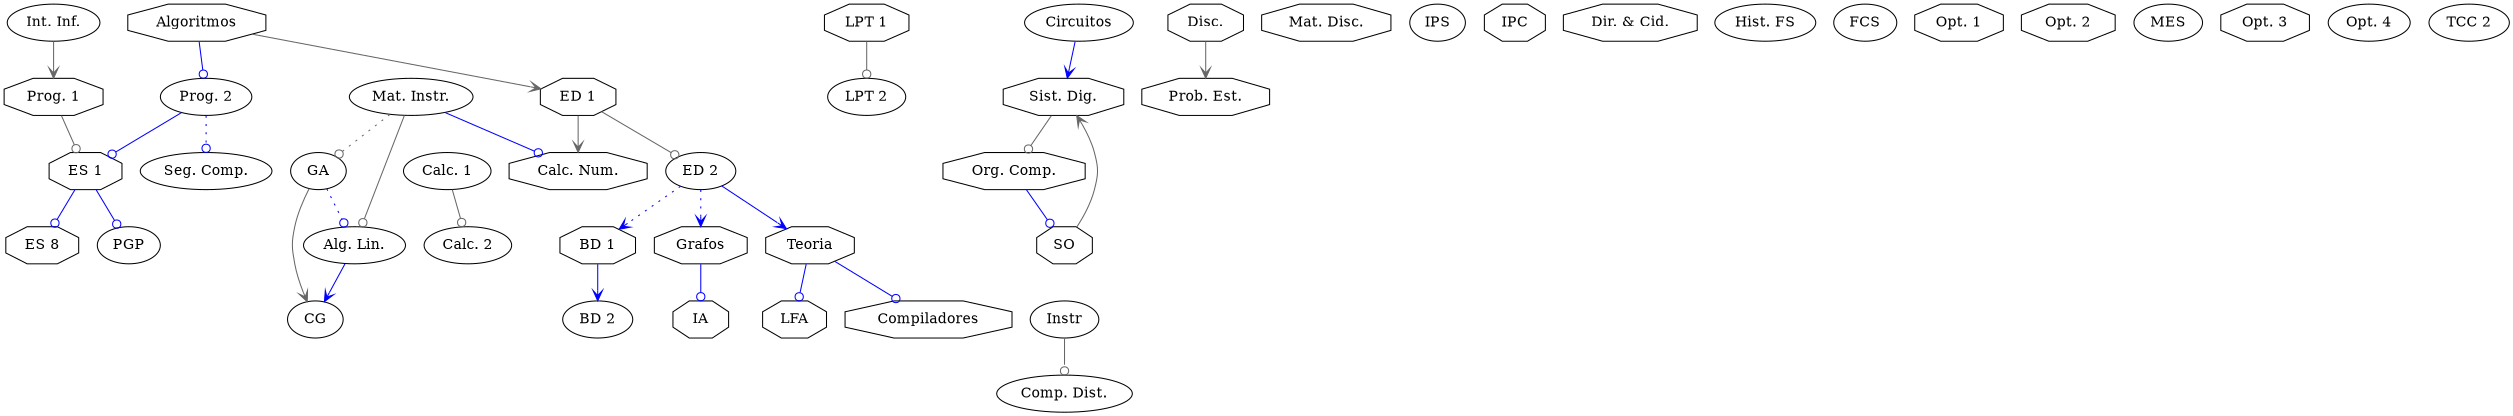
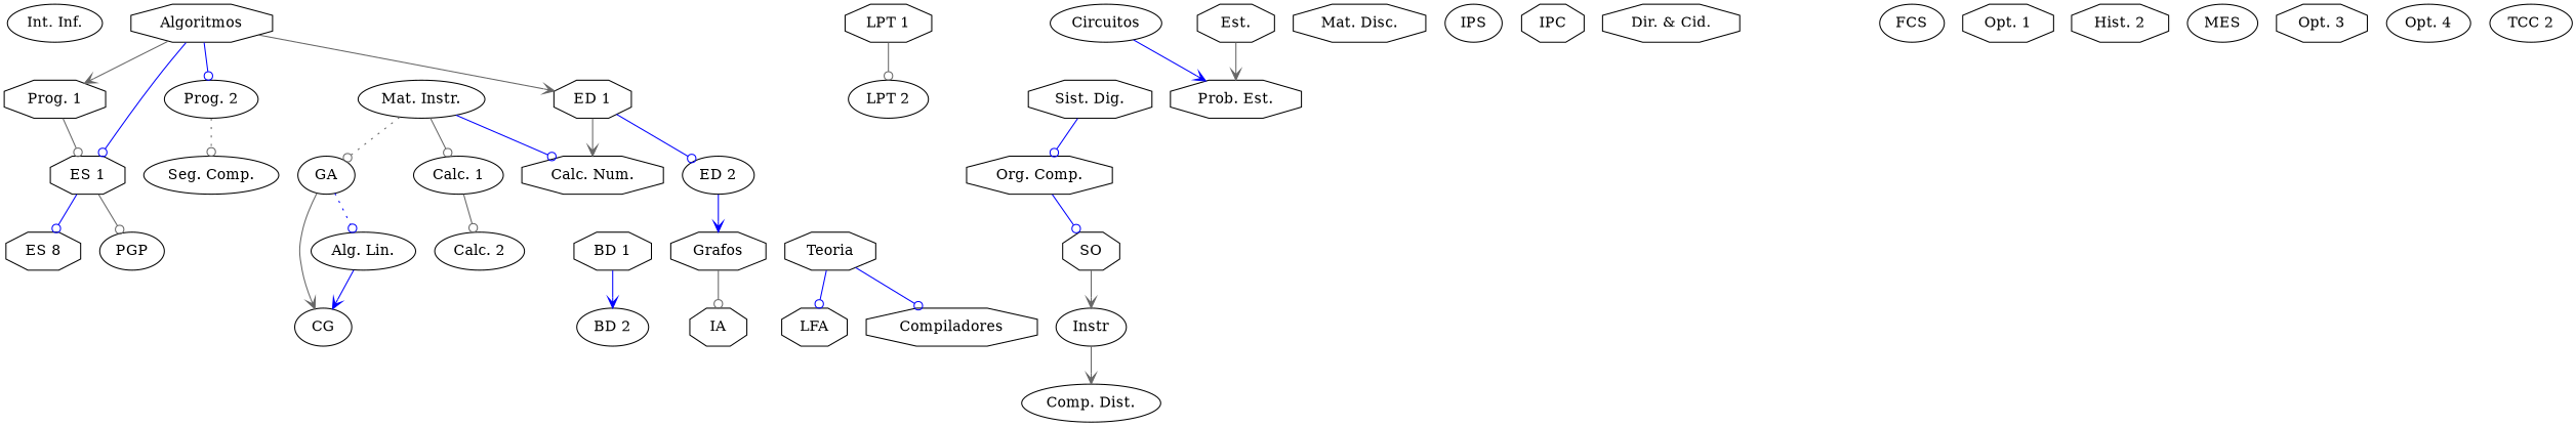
  digraph {
    title="Grafo de pre-requisitos"
    node [shape=octagon]
    edge [arrowhead=odot color=blue]
    n1 [label="Int. Inf." shape=ellipse]
    n2 [label="Mat. Instr." shape=ellipse]
    n3 [label=GA shape=ellipse]
    n4 [label="Calc. 1" shape=ellipse]
    n5 [label="Calc. Num."]
    n6 [label="Alg. Lin." shape=ellipse]
    n7 [label=CG shape=ellipse]
    n8 [label="Calc. 2" shape=ellipse]
    n9 [label="LPT 1"]
    n10 [label="LPT 2" shape=ellipse]
    n11 [label=Algoritmos]
    n12 [label="ED 1"]
    n13 [label="Prog. 1"]
    n14 [label="Prog. 2" shape=ellipse]
    n15 [label="ED 2" shape=ellipse]
    n16 [label="ES 1"]
    n17 [label="Seg. Comp." shape=ellipse]
    n18 [label=Circuitos shape=ellipse]
    n19 [label="Sist. Dig."]
    n20 [label="Org. Comp."]
-   n21 [label="Disc."]
+   n21 [label="Est."]
    n22 [label="Prob. Est."]
    n23 [label="BD 1"]
    n24 [label=Grafos]
    n25 [label=Teoria]
    n26 [label=SO]
    n27 [label="Mat. Disc."]
    n28 [label="BD 2" shape=ellipse]
    n29 [label=IA]
    n30 [label=LFA]
    n31 [label=Compiladores]
    n32 [label="ES 8"]
    n33 [label=PGP shape=ellipse]
    n34 [label=Instr shape=ellipse]
    n35 [label=IPS shape=ellipse]
    n36 [label=IPC]
    n37 [label="Dir. & Cid."]
    n38 [label="Comp. Dist." shape=ellipse]
-   n39 [label="Hist. FS" shape=ellipse]
    n40 [label=FCS shape=ellipse]
    n41 [label="Opt. 1"]
-   n42 [label="Opt. 2"]
+   n42 [label="Hist. 2"]
    n43 [label=MES shape=ellipse]
    n44 [label="Opt. 3"]
    n45 [label="Opt. 4" shape=ellipse]
    n46 [label="TCC 2" shape=ellipse]
    n2 -> n3 [color=gray40 style=dotted]
-   n2 -> n6 [color=gray40]
+   n2 -> n4 [color=gray40]
    n2 -> n5
    n3 -> n6 [style=dotted]
    n3 -> n7 [arrowhead=vee color=gray40]
    n4 -> n8 [color=gray40]
    n6 -> n7 [arrowhead=vee]
    n9 -> n10 [color=gray40]
    n11 -> n12 [arrowhead=vee color=gray40]
-   n1 -> n13 [arrowhead=vee color=gray40]
+   n11 -> n13 [arrowhead=vee color=gray40]
    n11 -> n14
    n12 -> n5 [arrowhead=vee color=gray40]
-   n12 -> n15 [color=gray40]
+   n12 -> n15
    n13 -> n16 [color=gray40]
-   n14 -> n16
-   n14 -> n17 [style=dotted]
-   n15 -> n23 [arrowhead=vee style=dotted]
-   n15 -> n24 [arrowhead=vee style=dotted]
-   n15 -> n25 [arrowhead=vee]
+   n11 -> n16
+   n14 -> n17 [color=gray40 style=dotted]
+   n15 -> n24 [arrowhead=vee]
    n16 -> n32
-   n16 -> n33
-   n18 -> n19 [arrowhead=vee]
-   n19 -> n20 [color=gray40]
+   n16 -> n33 [color=gray40]
+   n18 -> n22 [arrowhead=vee]
+   n19 -> n20
    n20 -> n26
    n21 -> n22 [arrowhead=vee color=gray40]
    n23 -> n28 [arrowhead=vee]
-   n24 -> n29
+   n24 -> n29 [color=gray40]
    n25 -> n30
    n25 -> n31
-   n26 -> n19 [arrowhead=vee color=gray40]
-   n34 -> n38 [color=gray40]
+   n26 -> n34 [arrowhead=vee color=gray40]
+   n34 -> n38 [arrowhead=vee color=gray40]
  }
